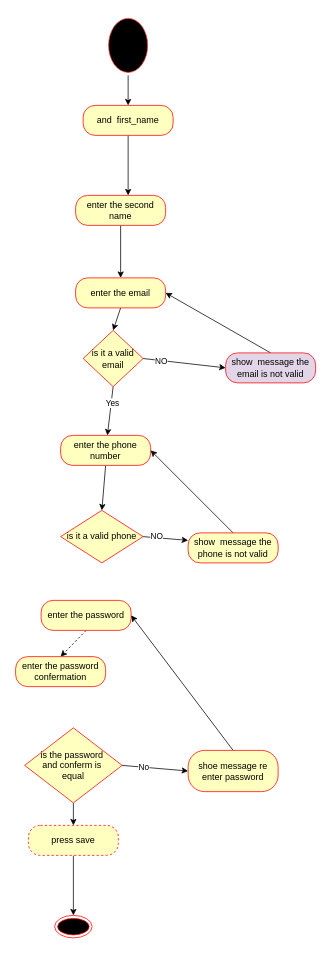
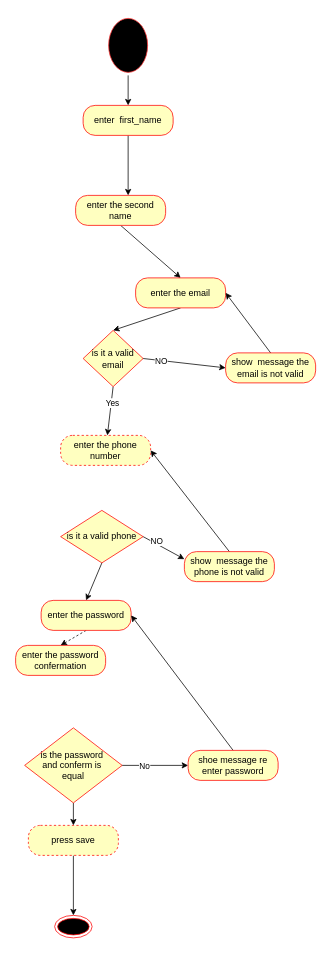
  <mxCell id="0" />
  <mxCell id="1" parent="0" />
  <mxCell id="2" style="edgeStyle=none;html=1;exitX=0.5;exitY=1;exitDx=0;exitDy=0;" edge="1" parent="1" source="3" target="5"><mxGeometry relative="1" as="geometry" /></mxCell>
  <mxCell id="3" value="" style="ellipse;html=1;shape=startState;fillColor=#000000;strokeColor=#FF3333;" vertex="1" parent="1"><mxGeometry x="140" y="20" width="60" height="80" as="geometry" /></mxCell>
  <mxCell id="4" style="edgeStyle=none;html=1;" edge="1" parent="1" source="5"><mxGeometry relative="1" as="geometry"><mxPoint x="170" y="260" as="targetPoint" /></mxGeometry></mxCell>
- <mxCell id="5" value="and&amp;nbsp; first_name" style="rounded=1;whiteSpace=wrap;html=1;arcSize=40;fontColor=#000000;fillColor=#ffffc0;strokeColor=#ff0000;" vertex="1" parent="1"><mxGeometry x="110" y="140" width="120" height="40" as="geometry" /></mxCell>
+ <mxCell id="5" value="enter&amp;nbsp; first_name" style="rounded=1;whiteSpace=wrap;html=1;arcSize=40;fontColor=#000000;fillColor=#ffffc0;strokeColor=#ff0000;" vertex="1" parent="1"><mxGeometry x="110" y="140" width="120" height="40" as="geometry" /></mxCell>
  <mxCell id="6" style="edgeStyle=none;html=1;exitX=0.5;exitY=1;exitDx=0;exitDy=0;entryX=0.5;entryY=0;entryDx=0;entryDy=0;" edge="1" parent="1" source="7" target="9"><mxGeometry relative="1" as="geometry" /></mxCell>
  <mxCell id="7" value="enter the second name" style="rounded=1;whiteSpace=wrap;html=1;arcSize=40;fontColor=#000000;fillColor=#ffffc0;strokeColor=#ff0000;" vertex="1" parent="1"><mxGeometry x="100" y="260" width="120" height="40" as="geometry" /></mxCell>
  <mxCell id="8" style="edgeStyle=none;html=1;exitX=0.5;exitY=1;exitDx=0;exitDy=0;entryX=0.5;entryY=0;entryDx=0;entryDy=0;strokeColor=#000000;" edge="1" parent="1" source="9" target="14"><mxGeometry relative="1" as="geometry" /></mxCell>
- <mxCell id="9" value="enter the email" style="rounded=1;whiteSpace=wrap;html=1;arcSize=40;fontColor=#000000;fillColor=#ffffc0;strokeColor=#ff0000;" vertex="1" parent="1"><mxGeometry x="100" y="370" width="120" height="40" as="geometry" /></mxCell>
+ <mxCell id="9" value="enter the email" style="rounded=1;whiteSpace=wrap;html=1;arcSize=40;fontColor=#000000;fillColor=#ffffc0;strokeColor=#ff0000;" vertex="1" parent="1"><mxGeometry x="180" y="370" width="120" height="40" as="geometry" /></mxCell>
  <mxCell id="10" style="edgeStyle=none;html=1;exitX=1;exitY=0.5;exitDx=0;exitDy=0;entryX=0;entryY=0.5;entryDx=0;entryDy=0;strokeColor=#000000;" edge="1" parent="1" source="14" target="16"><mxGeometry relative="1" as="geometry" /></mxCell>
  <mxCell id="11" value="NO" style="edgeLabel;html=1;align=center;verticalAlign=middle;resizable=0;points=[];" vertex="1" connectable="0" parent="10"><mxGeometry x="-0.558" relative="1" as="geometry"><mxPoint as="offset" /></mxGeometry></mxCell>
  <mxCell id="12" style="edgeStyle=none;html=1;exitX=0.5;exitY=1;exitDx=0;exitDy=0;strokeColor=#000000;" edge="1" parent="1" source="14" target="18"><mxGeometry relative="1" as="geometry" /></mxCell>
  <mxCell id="13" value="Yes" style="edgeLabel;html=1;align=center;verticalAlign=middle;resizable=0;points=[];" vertex="1" connectable="0" parent="12"><mxGeometry x="-0.344" y="2" relative="1" as="geometry"><mxPoint x="-1" as="offset" /></mxGeometry></mxCell>
  <mxCell id="14" value="is it a valid email" style="rhombus;whiteSpace=wrap;html=1;fillColor=#ffffc0;strokeColor=#ff0000;" vertex="1" parent="1"><mxGeometry x="110" y="440" width="80" height="75" as="geometry" /></mxCell>
  <mxCell id="15" style="edgeStyle=none;html=1;exitX=0.5;exitY=0;exitDx=0;exitDy=0;entryX=1;entryY=0.5;entryDx=0;entryDy=0;" edge="1" parent="1" source="16" target="9"><mxGeometry relative="1" as="geometry" /></mxCell>
- <mxCell id="16" value="show&amp;nbsp; message the email is not valid" style="rounded=1;whiteSpace=wrap;html=1;arcSize=40;fontColor=#000000;fillColor=#e1d5e7;strokeColor=#ff0000;" vertex="1" parent="1"><mxGeometry x="300" y="470" width="120" height="40" as="geometry" /></mxCell>
- <mxCell id="17" style="edgeStyle=none;html=1;exitX=0.5;exitY=1;exitDx=0;exitDy=0;entryX=0.5;entryY=0;entryDx=0;entryDy=0;strokeColor=#000000;" edge="1" parent="1" source="18" target="22"><mxGeometry relative="1" as="geometry" /></mxCell>
- <mxCell id="18" value="enter the phone number" style="rounded=1;whiteSpace=wrap;html=1;arcSize=40;fontColor=#000000;fillColor=#ffffc0;strokeColor=#ff0000;" vertex="1" parent="1"><mxGeometry x="80" y="580" width="120" height="40" as="geometry" /></mxCell>
+ <mxCell id="16" value="show&amp;nbsp; message the email is not valid" style="rounded=1;whiteSpace=wrap;html=1;arcSize=40;fontColor=#000000;fillColor=#ffffc0;strokeColor=#ff0000;" vertex="1" parent="1"><mxGeometry x="300" y="470" width="120" height="40" as="geometry" /></mxCell>
+ <mxCell id="18" value="enter the phone number" style="rounded=1;whiteSpace=wrap;html=1;arcSize=40;fontColor=#000000;fillColor=#ffffc0;strokeColor=#ff0000;dashed=1;" vertex="1" parent="1"><mxGeometry x="80" y="580" width="120" height="40" as="geometry" /></mxCell>
  <mxCell id="19" style="edgeStyle=none;html=1;exitX=1;exitY=0.5;exitDx=0;exitDy=0;entryX=0;entryY=0.25;entryDx=0;entryDy=0;strokeColor=#000000;" edge="1" parent="1" source="22" target="24"><mxGeometry relative="1" as="geometry" /></mxCell>
  <mxCell id="20" value="NO" style="edgeLabel;html=1;align=center;verticalAlign=middle;resizable=0;points=[];" vertex="1" connectable="0" parent="19"><mxGeometry x="-0.435" y="3" relative="1" as="geometry"><mxPoint as="offset" /></mxGeometry></mxCell>
+ <mxCell id="21" style="edgeStyle=none;html=1;exitX=0.5;exitY=1;exitDx=0;exitDy=0;entryX=0.5;entryY=0;entryDx=0;entryDy=0;strokeColor=#000000;" edge="1" parent="1" source="22" target="26"><mxGeometry relative="1" as="geometry" /></mxCell>
  <mxCell id="22" value="is it a valid phone" style="rhombus;whiteSpace=wrap;html=1;fillColor=#ffffc0;strokeColor=#ff0000;" vertex="1" parent="1"><mxGeometry x="80" y="680" width="110" height="70" as="geometry" /></mxCell>
  <mxCell id="23" style="edgeStyle=none;html=1;exitX=0.5;exitY=0;exitDx=0;exitDy=0;entryX=1;entryY=0.5;entryDx=0;entryDy=0;strokeColor=#000000;" edge="1" parent="1" source="24" target="18"><mxGeometry relative="1" as="geometry" /></mxCell>
- <mxCell id="24" value="show&amp;nbsp; message the phone is not valid" style="rounded=1;whiteSpace=wrap;html=1;arcSize=40;fontColor=#000000;fillColor=#ffffc0;strokeColor=#ff0000;" vertex="1" parent="1"><mxGeometry x="250" y="710" width="120" height="40" as="geometry" /></mxCell>
+ <mxCell id="24" value="show&amp;nbsp; message the phone is not valid" style="rounded=1;whiteSpace=wrap;html=1;arcSize=40;fontColor=#000000;fillColor=#ffffc0;strokeColor=#ff0000;" vertex="1" parent="1"><mxGeometry x="245" y="735" width="120" height="40" as="geometry" /></mxCell>
  <mxCell id="25" style="edgeStyle=none;html=1;exitX=0.5;exitY=1;exitDx=0;exitDy=0;entryX=0.5;entryY=0;entryDx=0;entryDy=0;strokeColor=#000000;dashed=1;" edge="1" parent="1" source="26" target="33"><mxGeometry relative="1" as="geometry" /></mxCell>
  <mxCell id="26" value="enter the password" style="rounded=1;whiteSpace=wrap;html=1;arcSize=40;fontColor=#000000;fillColor=#ffffc0;strokeColor=#ff0000;" vertex="1" parent="1"><mxGeometry x="54" y="800" width="120" height="40" as="geometry" /></mxCell>
  <mxCell id="27" style="edgeStyle=none;html=1;exitX=1;exitY=0.5;exitDx=0;exitDy=0;entryX=0;entryY=0.5;entryDx=0;entryDy=0;strokeColor=#000000;" edge="1" parent="1" source="30" target="32"><mxGeometry relative="1" as="geometry" /></mxCell>
  <mxCell id="28" value="No" style="edgeLabel;html=1;align=center;verticalAlign=middle;resizable=0;points=[];" vertex="1" connectable="0" parent="27"><mxGeometry x="-0.348" relative="1" as="geometry"><mxPoint as="offset" /></mxGeometry></mxCell>
  <mxCell id="29" style="edgeStyle=none;html=1;exitX=0.5;exitY=1;exitDx=0;exitDy=0;entryX=0.5;entryY=0;entryDx=0;entryDy=0;strokeColor=#000000;" edge="1" parent="1" source="30" target="35"><mxGeometry relative="1" as="geometry" /></mxCell>
  <mxCell id="30" value="is the password&amp;nbsp;&lt;br&gt;and conferm is&amp;nbsp;&lt;br&gt;equal" style="rhombus;whiteSpace=wrap;html=1;fillColor=#ffffc0;strokeColor=#ff0000;" vertex="1" parent="1"><mxGeometry x="32" y="970" width="130" height="100" as="geometry" /></mxCell>
  <mxCell id="31" style="edgeStyle=none;html=1;exitX=0.5;exitY=0;exitDx=0;exitDy=0;entryX=1;entryY=0.5;entryDx=0;entryDy=0;strokeColor=#000000;" edge="1" parent="1" source="32" target="26"><mxGeometry relative="1" as="geometry" /></mxCell>
- <mxCell id="32" value="shoe message re enter password" style="rounded=1;whiteSpace=wrap;html=1;arcSize=40;fontColor=#000000;fillColor=#ffffc0;strokeColor=#ff0000;" vertex="1" parent="1"><mxGeometry x="250" y="1000" width="120" height="55" as="geometry" /></mxCell>
- <mxCell id="33" value="enter the password confermation" style="rounded=1;whiteSpace=wrap;html=1;arcSize=40;fontColor=#000000;fillColor=#ffffc0;strokeColor=#ff0000;" vertex="1" parent="1"><mxGeometry x="20" y="875" width="120" height="40" as="geometry" /></mxCell>
+ <mxCell id="32" value="shoe message re enter password" style="rounded=1;whiteSpace=wrap;html=1;arcSize=40;fontColor=#000000;fillColor=#ffffc0;strokeColor=#ff0000;" vertex="1" parent="1"><mxGeometry x="250" y="1000" width="120" height="40" as="geometry" /></mxCell>
+ <mxCell id="33" value="enter the password confermation" style="rounded=1;whiteSpace=wrap;html=1;arcSize=40;fontColor=#000000;fillColor=#ffffc0;strokeColor=#ff0000;" vertex="1" parent="1"><mxGeometry x="20" y="860" width="120" height="40" as="geometry" /></mxCell>
  <mxCell id="34" style="edgeStyle=none;html=1;exitX=0.5;exitY=1;exitDx=0;exitDy=0;strokeColor=#000000;entryX=0.5;entryY=0;entryDx=0;entryDy=0;" edge="1" parent="1" source="35" target="36"><mxGeometry relative="1" as="geometry"><mxPoint x="97" y="1190" as="targetPoint" /></mxGeometry></mxCell>
  <mxCell id="35" value="press save" style="rounded=1;whiteSpace=wrap;html=1;arcSize=40;fontColor=#000000;fillColor=#ffffc0;strokeColor=#ff0000;dashed=1;" vertex="1" parent="1"><mxGeometry x="37" y="1100" width="120" height="40" as="geometry" /></mxCell>
  <mxCell id="36" value="" style="ellipse;html=1;shape=endState;fillColor=#000000;strokeColor=#ff0000;" vertex="1" parent="1"><mxGeometry x="72" y="1220" width="50" height="30" as="geometry" /></mxCell>
